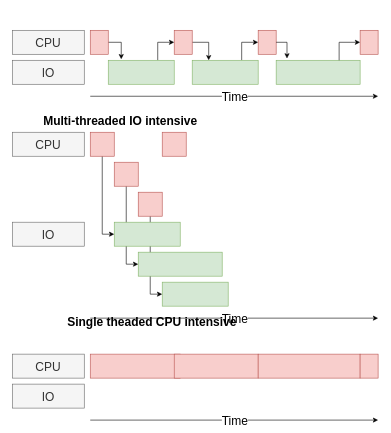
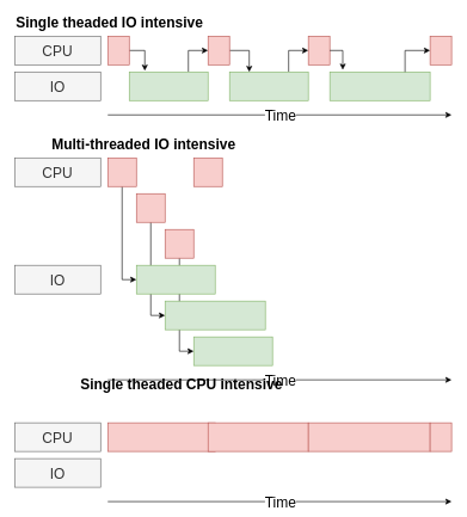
  <mxCell id="0" />
  <mxCell id="1" parent="0" />
  <mxCell id="2" style="edgeStyle=orthogonalEdgeStyle;rounded=0;orthogonalLoop=1;jettySize=auto;html=1;entryX=0;entryY=0.5;entryDx=0;entryDy=0;fontSize=20;" edge="1" parent="1" source="21" target="20"><mxGeometry relative="1" as="geometry" /></mxCell>
  <mxCell id="3" value="" style="endArrow=classic;html=1;" edge="1" parent="1"><mxGeometry width="50" height="50" relative="1" as="geometry"><mxPoint x="150" y="160" as="sourcePoint" /><mxPoint x="630" y="160" as="targetPoint" /></mxGeometry></mxCell>
  <mxCell id="4" value="Time" style="edgeLabel;html=1;align=center;verticalAlign=middle;resizable=0;points=[];fontSize=20;" vertex="1" connectable="0" parent="3"><mxGeometry x="0.608" y="-2" relative="1" as="geometry"><mxPoint x="-145.71" y="-2" as="offset" /></mxGeometry></mxCell>
  <mxCell id="5" style="edgeStyle=orthogonalEdgeStyle;rounded=0;orthogonalLoop=1;jettySize=auto;html=1;exitX=1;exitY=0.5;exitDx=0;exitDy=0;entryX=0.197;entryY=-0.043;entryDx=0;entryDy=0;entryPerimeter=0;fontSize=20;" edge="1" parent="1" source="29" target="24"><mxGeometry relative="1" as="geometry" /></mxCell>
  <mxCell id="6" style="edgeStyle=orthogonalEdgeStyle;rounded=0;orthogonalLoop=1;jettySize=auto;html=1;exitX=1;exitY=0.5;exitDx=0;exitDy=0;entryX=0.25;entryY=0;entryDx=0;entryDy=0;fontSize=20;" edge="1" parent="1" source="30" target="25"><mxGeometry relative="1" as="geometry" /></mxCell>
  <mxCell id="7" style="edgeStyle=orthogonalEdgeStyle;rounded=0;orthogonalLoop=1;jettySize=auto;html=1;exitX=0.75;exitY=0;exitDx=0;exitDy=0;entryX=0;entryY=0.5;entryDx=0;entryDy=0;fontSize=20;" edge="1" parent="1" source="24" target="30"><mxGeometry relative="1" as="geometry" /></mxCell>
  <mxCell id="8" style="edgeStyle=orthogonalEdgeStyle;rounded=0;orthogonalLoop=1;jettySize=auto;html=1;exitX=0.75;exitY=0;exitDx=0;exitDy=0;entryX=0;entryY=0.5;entryDx=0;entryDy=0;fontSize=20;" edge="1" parent="1" source="25" target="31"><mxGeometry relative="1" as="geometry" /></mxCell>
  <mxCell id="9" value="" style="endArrow=classic;html=1;" edge="1" parent="1"><mxGeometry width="50" height="50" relative="1" as="geometry"><mxPoint x="150" y="700" as="sourcePoint" /><mxPoint x="630" y="700" as="targetPoint" /></mxGeometry></mxCell>
  <mxCell id="10" value="Time" style="edgeLabel;html=1;align=center;verticalAlign=middle;resizable=0;points=[];fontSize=20;" vertex="1" connectable="0" parent="9"><mxGeometry x="0.608" y="-2" relative="1" as="geometry"><mxPoint x="-145.71" y="-2" as="offset" /></mxGeometry></mxCell>
  <mxCell id="11" value="IO" style="rounded=0;whiteSpace=wrap;html=1;fontSize=20;fillColor=#f5f5f5;strokeColor=#666666;fontColor=#333333;" vertex="1" parent="1"><mxGeometry x="20" y="640" width="120" height="40" as="geometry" /></mxCell>
  <mxCell id="12" value="" style="endArrow=classic;html=1;" edge="1" parent="1"><mxGeometry width="50" height="50" relative="1" as="geometry"><mxPoint x="150" y="530" as="sourcePoint" /><mxPoint x="630" y="530" as="targetPoint" /></mxGeometry></mxCell>
  <mxCell id="13" value="Time" style="edgeLabel;html=1;align=center;verticalAlign=middle;resizable=0;points=[];fontSize=20;" vertex="1" connectable="0" parent="12"><mxGeometry x="0.608" y="-2" relative="1" as="geometry"><mxPoint x="-145.71" y="-2" as="offset" /></mxGeometry></mxCell>
  <mxCell id="14" value="IO" style="rounded=0;whiteSpace=wrap;html=1;fontSize=20;fillColor=#f5f5f5;strokeColor=#666666;fontColor=#333333;" vertex="1" parent="1"><mxGeometry x="20" y="370" width="120" height="40" as="geometry" /></mxCell>
  <mxCell id="15" style="edgeStyle=orthogonalEdgeStyle;rounded=0;orthogonalLoop=1;jettySize=auto;html=1;entryX=0;entryY=0.5;entryDx=0;entryDy=0;fontSize=20;" edge="1" parent="1" source="37" target="19"><mxGeometry relative="1" as="geometry" /></mxCell>
  <mxCell id="16" style="edgeStyle=orthogonalEdgeStyle;rounded=0;orthogonalLoop=1;jettySize=auto;html=1;entryX=0;entryY=0.5;entryDx=0;entryDy=0;fontSize=20;" edge="1" parent="1" source="17" target="18"><mxGeometry relative="1" as="geometry" /></mxCell>
  <mxCell id="17" value="" style="rounded=0;whiteSpace=wrap;html=1;fontSize=20;fillColor=#f8cecc;strokeColor=#b85450;" vertex="1" parent="1"><mxGeometry x="230" y="320" width="40" height="40" as="geometry" /></mxCell>
  <mxCell id="18" value="" style="rounded=0;whiteSpace=wrap;html=1;fontSize=20;fillColor=#d5e8d4;strokeColor=#82b366;" vertex="1" parent="1"><mxGeometry x="270" y="470" width="110" height="40" as="geometry" /></mxCell>
  <mxCell id="19" value="" style="rounded=0;whiteSpace=wrap;html=1;fontSize=20;fillColor=#d5e8d4;strokeColor=#82b366;" vertex="1" parent="1"><mxGeometry x="190" y="370" width="110" height="40" as="geometry" /></mxCell>
  <mxCell id="20" value="" style="rounded=0;whiteSpace=wrap;html=1;fontSize=20;fillColor=#d5e8d4;strokeColor=#82b366;" vertex="1" parent="1"><mxGeometry x="230" y="420" width="140" height="40" as="geometry" /></mxCell>
  <mxCell id="21" value="" style="rounded=0;whiteSpace=wrap;html=1;fontSize=20;fillColor=#f8cecc;strokeColor=#b85450;" vertex="1" parent="1"><mxGeometry x="190" y="270" width="40" height="40" as="geometry" /></mxCell>
  <mxCell id="22" value="" style="group" vertex="1" connectable="0" parent="1"><mxGeometry x="20" y="100" width="580" height="40" as="geometry" /></mxCell>
  <mxCell id="23" value="IO" style="rounded=0;whiteSpace=wrap;html=1;fontSize=20;fillColor=#f5f5f5;strokeColor=#666666;fontColor=#333333;" vertex="1" parent="22"><mxGeometry width="120" height="40" as="geometry" /></mxCell>
  <mxCell id="24" value="" style="rounded=0;whiteSpace=wrap;html=1;fontSize=20;fillColor=#d5e8d4;strokeColor=#82b366;" vertex="1" parent="22"><mxGeometry x="160" width="110" height="40" as="geometry" /></mxCell>
  <mxCell id="25" value="" style="rounded=0;whiteSpace=wrap;html=1;fontSize=20;fillColor=#d5e8d4;strokeColor=#82b366;" vertex="1" parent="22"><mxGeometry x="300" width="110" height="40" as="geometry" /></mxCell>
  <mxCell id="26" value="" style="rounded=0;whiteSpace=wrap;html=1;fontSize=20;fillColor=#d5e8d4;strokeColor=#82b366;" vertex="1" parent="22"><mxGeometry x="440" width="140" height="40" as="geometry" /></mxCell>
  <mxCell id="27" value="" style="group" vertex="1" connectable="0" parent="1"><mxGeometry x="20" y="50" width="610" height="40" as="geometry" /></mxCell>
  <mxCell id="28" value="CPU" style="rounded=0;whiteSpace=wrap;html=1;fontSize=20;fillColor=#f5f5f5;strokeColor=#666666;fontColor=#333333;" vertex="1" parent="27"><mxGeometry width="120" height="40" as="geometry" /></mxCell>
  <mxCell id="29" value="" style="rounded=0;whiteSpace=wrap;html=1;fontSize=20;fillColor=#f8cecc;strokeColor=#b85450;" vertex="1" parent="27"><mxGeometry x="130" width="30" height="40" as="geometry" /></mxCell>
  <mxCell id="30" value="" style="rounded=0;whiteSpace=wrap;html=1;fontSize=20;fillColor=#f8cecc;strokeColor=#b85450;" vertex="1" parent="27"><mxGeometry x="270" width="30" height="40" as="geometry" /></mxCell>
  <mxCell id="31" value="" style="rounded=0;whiteSpace=wrap;html=1;fontSize=20;fillColor=#f8cecc;strokeColor=#b85450;" vertex="1" parent="27"><mxGeometry x="410" width="30" height="40" as="geometry" /></mxCell>
  <mxCell id="32" value="" style="rounded=0;whiteSpace=wrap;html=1;fontSize=20;fillColor=#f8cecc;strokeColor=#b85450;" vertex="1" parent="27"><mxGeometry x="580" width="30" height="40" as="geometry" /></mxCell>
  <mxCell id="33" style="edgeStyle=orthogonalEdgeStyle;rounded=0;orthogonalLoop=1;jettySize=auto;html=1;exitX=1;exitY=0.5;exitDx=0;exitDy=0;entryX=0.129;entryY=-0.075;entryDx=0;entryDy=0;entryPerimeter=0;fontSize=20;" edge="1" parent="1" source="31" target="26"><mxGeometry relative="1" as="geometry" /></mxCell>
  <mxCell id="34" style="edgeStyle=orthogonalEdgeStyle;rounded=0;orthogonalLoop=1;jettySize=auto;html=1;exitX=0.75;exitY=0;exitDx=0;exitDy=0;entryX=0;entryY=0.5;entryDx=0;entryDy=0;fontSize=20;" edge="1" parent="1" source="26" target="32"><mxGeometry relative="1" as="geometry" /></mxCell>
  <mxCell id="35" value="" style="group" vertex="1" connectable="0" parent="1"><mxGeometry x="20" y="220" width="290" height="40" as="geometry" /></mxCell>
  <mxCell id="36" value="CPU" style="rounded=0;whiteSpace=wrap;html=1;fontSize=20;fillColor=#f5f5f5;strokeColor=#666666;fontColor=#333333;" vertex="1" parent="35"><mxGeometry width="120" height="40" as="geometry" /></mxCell>
  <mxCell id="37" value="" style="rounded=0;whiteSpace=wrap;html=1;fontSize=20;fillColor=#f8cecc;strokeColor=#b85450;" vertex="1" parent="35"><mxGeometry x="130" width="40" height="40" as="geometry" /></mxCell>
  <mxCell id="38" value="" style="rounded=0;whiteSpace=wrap;html=1;fontSize=20;fillColor=#f8cecc;strokeColor=#b85450;" vertex="1" parent="35"><mxGeometry x="250" width="40" height="40" as="geometry" /></mxCell>
  <mxCell id="39" value="" style="group" vertex="1" connectable="0" parent="1"><mxGeometry x="20" y="590" width="610" height="40" as="geometry" /></mxCell>
  <mxCell id="40" value="CPU" style="rounded=0;whiteSpace=wrap;html=1;fontSize=20;fillColor=#f5f5f5;strokeColor=#666666;fontColor=#333333;" vertex="1" parent="39"><mxGeometry width="120" height="40" as="geometry" /></mxCell>
  <mxCell id="41" value="" style="rounded=0;whiteSpace=wrap;html=1;fontSize=20;fillColor=#f8cecc;strokeColor=#b85450;" vertex="1" parent="39"><mxGeometry x="130" width="150" height="40" as="geometry" /></mxCell>
  <mxCell id="42" value="" style="rounded=0;whiteSpace=wrap;html=1;fontSize=20;fillColor=#f8cecc;strokeColor=#b85450;" vertex="1" parent="39"><mxGeometry x="270" width="140" height="40" as="geometry" /></mxCell>
  <mxCell id="43" value="" style="rounded=0;whiteSpace=wrap;html=1;fontSize=20;fillColor=#f8cecc;strokeColor=#b85450;" vertex="1" parent="39"><mxGeometry x="410" width="170" height="40" as="geometry" /></mxCell>
  <mxCell id="44" value="" style="rounded=0;whiteSpace=wrap;html=1;fontSize=20;fillColor=#f8cecc;strokeColor=#b85450;" vertex="1" parent="39"><mxGeometry x="580" width="30" height="40" as="geometry" /></mxCell>
+ <mxCell id="45" value="Single theaded IO intensive" style="text;html=1;strokeColor=none;fillColor=none;align=left;verticalAlign=middle;whiteSpace=wrap;rounded=0;fontSize=20;fontStyle=1" vertex="1" parent="1"><mxGeometry x="20" y="20" width="290" height="20" as="geometry" /></mxCell>
  <mxCell id="46" value="Multi-threaded IO intensive" style="text;html=1;strokeColor=none;fillColor=none;align=left;verticalAlign=middle;whiteSpace=wrap;rounded=0;fontSize=20;fontStyle=1" vertex="1" parent="1"><mxGeometry x="70" y="190" width="260" height="20" as="geometry" /></mxCell>
  <mxCell id="47" value="Single theaded CPU intensive" style="text;html=1;strokeColor=none;fillColor=none;align=left;verticalAlign=middle;whiteSpace=wrap;rounded=0;fontSize=20;fontStyle=1" vertex="1" parent="1"><mxGeometry x="110" y="525" width="290" height="20" as="geometry" /></mxCell>
